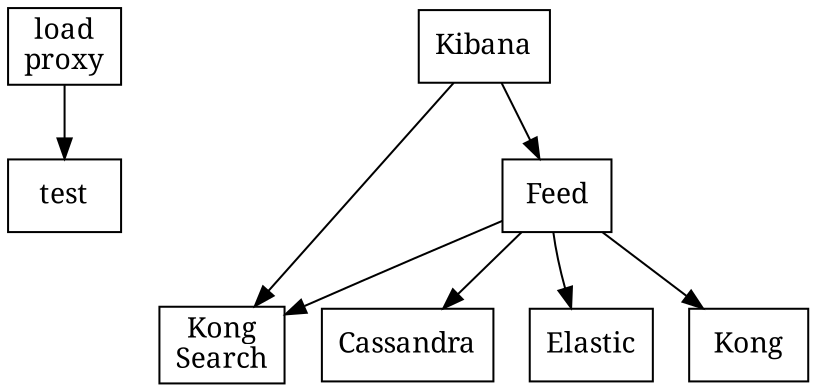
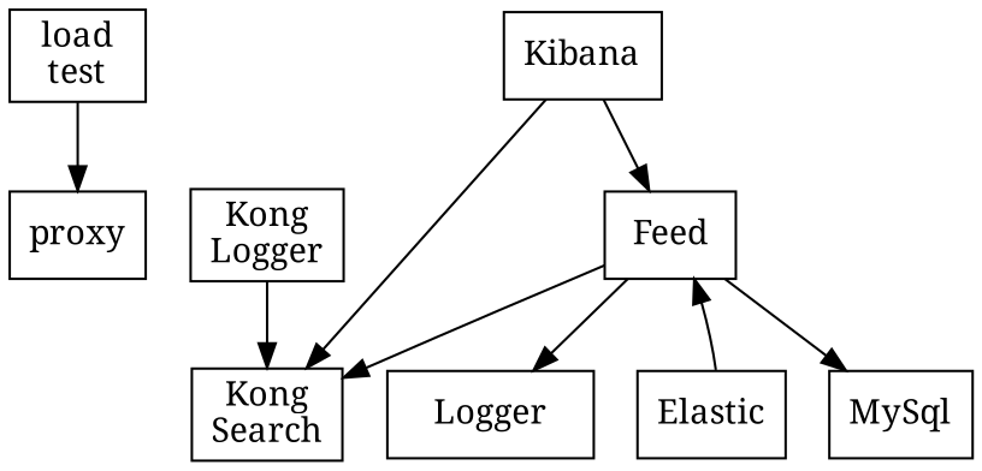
  digraph {
    fontname="Noto Serif"
    node [fontname="Noto Serif" shape=box]
    edge [fontname="Noto Serif"]
-   n1 [label="load\nproxy"]
-   n2 [label=test]
+   n1 [label="load\ntest"]
+   n2 [label=proxy]
    n3 [label=Feed]
    n4 [label="Kong\nSearch"]
-   n5 [label=Cassandra]
+   n5 [label=Logger]
    n6 [label=Elastic]
-   n7 [label=Kong]
+   n7 [label=MySql]
+   n8 [label="Kong\nLogger"]
    n9 [label=Kibana]
    n1 -> n2
    n3 -> n4
    n3 -> n5
-   n3 -> n6
+   n6 -> n3
    n3 -> n7
+   n8 -> n4
    n9 -> n3
    n9 -> n4
  }
